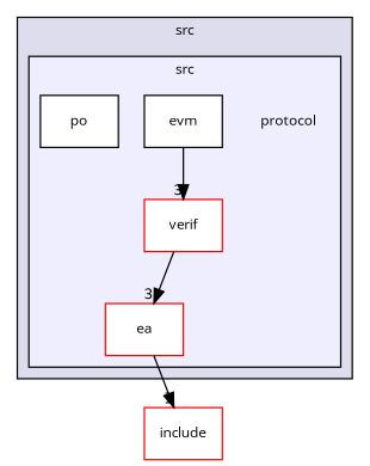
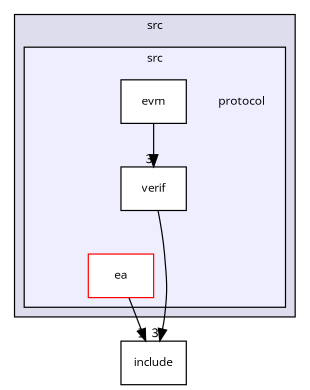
  digraph {
    compound=true
    fontname="Open Sans"
    node [color=red fontname="Open Sans" fontsize=10 shape=box fillcolor=white style=filled]
    edge [fontname="Open Sans" headlabel=3 labeldistance=1.5 labelfontname=Helvetica labelfontsize=10]
    n1 [label=protocol shape=plaintext fillcolor="" style=""]
    n2 [label=ea]
    n3 [color=black label=evm]
-   n4 [color=black label=po]
-   n5 [label=verif]
-   n6 [label=include]
+   n5 [color=black label=verif]
+   n6 [color=black label=include]
    subgraph cluster_1 {
      bgcolor="#ddddee"
      fontsize=10
      label=src
      pencolor=black
      subgraph cluster_2 {
        bgcolor="#eeeeff"
        fontsize=10
        label=src
        pencolor=black
        n1
        n2
        n3
-       n4
        n5
      }
    }
    n2 -> n6 [headlabel=1]
    n3 -> n5
-   n5 -> n2
+   n5 -> n6
  }
